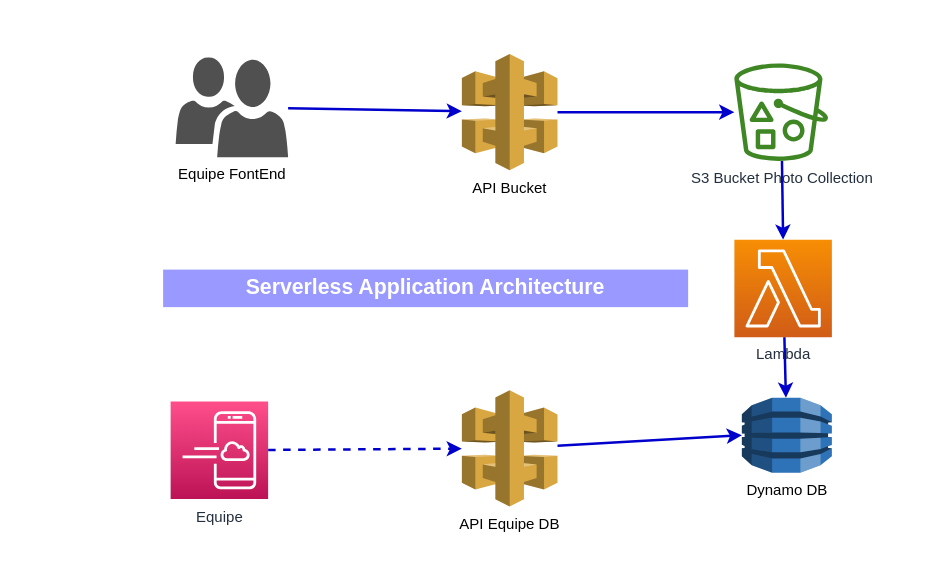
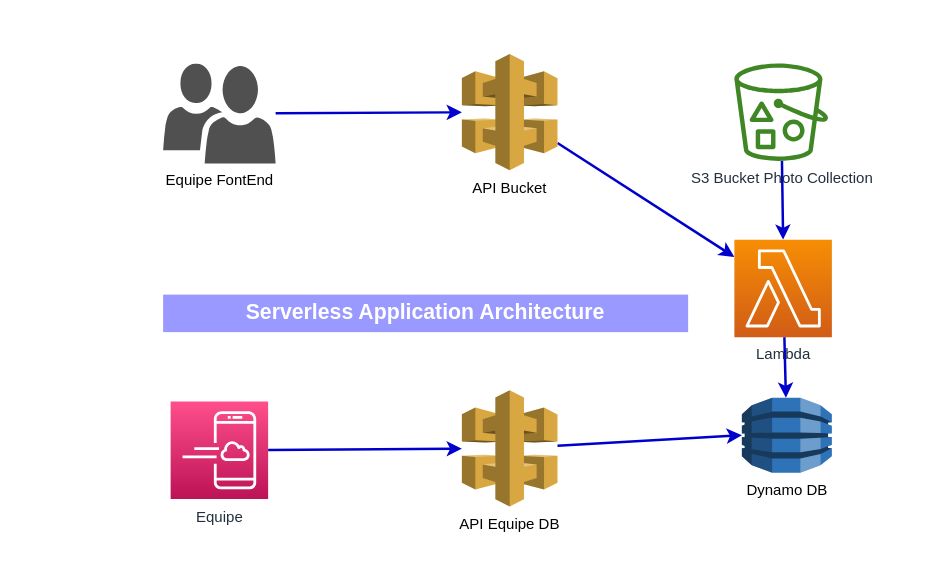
  <mxCell id="0" />
  <mxCell id="1" parent="0" />
  <mxCell id="2" value="" style="rounded=0;whiteSpace=wrap;html=1;strokeColor=#FFFFFF;fillColor=#FFFFFF;" vertex="1" parent="1"><mxGeometry y="20" width="710" height="420" as="geometry" x="20" /></mxCell>
  <mxCell id="3" style="edgeStyle=none;html=1;fontColor=#000000;strokeColor=#0000CC;strokeWidth=2;" edge="1" parent="1" source="4" target="6"><mxGeometry relative="1" as="geometry" /></mxCell>
- <mxCell id="4" value="Equipe FontEnd" style="sketch=0;pointerEvents=1;shadow=0;dashed=0;html=1;strokeColor=none;labelPosition=center;verticalLabelPosition=bottom;verticalAlign=top;align=center;fillColor=#505050;shape=mxgraph.mscae.intune.user_group;fontColor=#000000;" vertex="1" parent="1"><mxGeometry x="140" y="45" width="90" height="80" as="geometry" /></mxCell>
- <mxCell id="5" style="edgeStyle=none;html=1;strokeColor=#0000CC;strokeWidth=2;fontColor=#000000;" edge="1" parent="1" source="6" target="8"><mxGeometry relative="1" as="geometry" /></mxCell>
+ <mxCell id="4" value="Equipe FontEnd" style="sketch=0;pointerEvents=1;shadow=0;dashed=0;html=1;strokeColor=none;labelPosition=center;verticalLabelPosition=bottom;verticalAlign=top;align=center;fillColor=#505050;shape=mxgraph.mscae.intune.user_group;fontColor=#000000;" vertex="1" parent="1"><mxGeometry x="130" y="50" width="90" height="80" as="geometry" /></mxCell>
+ <mxCell id="5" style="edgeStyle=none;html=1;strokeColor=#0000CC;strokeWidth=2;fontColor=#000000;" edge="1" parent="1" source="6" target="10"><mxGeometry relative="1" as="geometry" /></mxCell>
  <mxCell id="6" value="API Bucket" style="outlineConnect=0;dashed=0;verticalLabelPosition=bottom;verticalAlign=top;align=center;html=1;shape=mxgraph.aws3.api_gateway;fillColor=#D9A741;gradientColor=none;strokeColor=#FFFFFF;fontColor=#000000;" vertex="1" parent="1"><mxGeometry x="369" y="42.5" width="76.5" height="93" as="geometry" /></mxCell>
  <mxCell id="7" style="edgeStyle=none;html=1;entryX=0.5;entryY=0;entryDx=0;entryDy=0;entryPerimeter=0;strokeColor=#0000CC;strokeWidth=2;fontColor=#000000;" edge="1" parent="1" source="8" target="10"><mxGeometry relative="1" as="geometry" /></mxCell>
  <mxCell id="8" value="S3 Bucket Photo Collection" style="sketch=0;outlineConnect=0;fontColor=#232F3E;gradientColor=none;fillColor=#3F8624;strokeColor=none;dashed=0;verticalLabelPosition=bottom;verticalAlign=top;align=center;html=1;fontSize=12;fontStyle=0;aspect=fixed;pointerEvents=1;shape=mxgraph.aws4.bucket_with_objects;" vertex="1" parent="1"><mxGeometry x="587" y="50" width="75" height="78" as="geometry" /></mxCell>
  <mxCell id="9" style="edgeStyle=none;html=1;strokeColor=#0000CC;strokeWidth=2;fontColor=#000000;" edge="1" parent="1" source="10" target="11"><mxGeometry relative="1" as="geometry" /></mxCell>
  <mxCell id="10" value="Lambda" style="sketch=0;points=[[0,0,0],[0.25,0,0],[0.5,0,0],[0.75,0,0],[1,0,0],[0,1,0],[0.25,1,0],[0.5,1,0],[0.75,1,0],[1,1,0],[0,0.25,0],[0,0.5,0],[0,0.75,0],[1,0.25,0],[1,0.5,0],[1,0.75,0]];outlineConnect=0;fontColor=#232F3E;gradientColor=#F78E04;gradientDirection=north;fillColor=#D05C17;strokeColor=#ffffff;dashed=0;verticalLabelPosition=bottom;verticalAlign=top;align=center;html=1;fontSize=12;fontStyle=0;aspect=fixed;shape=mxgraph.aws4.resourceIcon;resIcon=mxgraph.aws4.lambda;" vertex="1" parent="1"><mxGeometry x="587" y="191" width="78" height="78" as="geometry" /></mxCell>
  <mxCell id="11" value="Dynamo DB" style="outlineConnect=0;dashed=0;verticalLabelPosition=bottom;verticalAlign=top;align=center;html=1;shape=mxgraph.aws3.dynamo_db;fillColor=#2E73B8;gradientColor=none;strokeColor=#FFFFFF;fontColor=#000000;" vertex="1" parent="1"><mxGeometry x="593" y="317.5" width="72" height="60" as="geometry" /></mxCell>
  <mxCell id="12" style="edgeStyle=none;html=1;entryX=0;entryY=0.5;entryDx=0;entryDy=0;entryPerimeter=0;strokeColor=#0000CC;strokeWidth=2;fontColor=#000000;" edge="1" parent="1" source="13" target="11"><mxGeometry relative="1" as="geometry" /></mxCell>
  <mxCell id="13" value="API Equipe DB" style="outlineConnect=0;dashed=0;verticalLabelPosition=bottom;verticalAlign=top;align=center;html=1;shape=mxgraph.aws3.api_gateway;fillColor=#D9A741;gradientColor=none;strokeColor=#FFFFFF;fontColor=#000000;" vertex="1" parent="1"><mxGeometry x="369" y="311.5" width="76.5" height="93" as="geometry" /></mxCell>
- <mxCell id="14" style="edgeStyle=none;html=1;strokeColor=#0000CC;strokeWidth=2;fontColor=#000000;dashed=1;" edge="1" parent="1" source="15" target="13"><mxGeometry relative="1" as="geometry" /></mxCell>
+ <mxCell id="14" style="edgeStyle=none;html=1;strokeColor=#0000CC;strokeWidth=2;fontColor=#000000;" edge="1" parent="1" source="15" target="13"><mxGeometry relative="1" as="geometry" /></mxCell>
  <mxCell id="15" value="Equipe" style="sketch=0;points=[[0,0,0],[0.25,0,0],[0.5,0,0],[0.75,0,0],[1,0,0],[0,1,0],[0.25,1,0],[0.5,1,0],[0.75,1,0],[1,1,0],[0,0.25,0],[0,0.5,0],[0,0.75,0],[1,0.25,0],[1,0.5,0],[1,0.75,0]];outlineConnect=0;fontColor=#232F3E;gradientColor=#FF4F8B;gradientDirection=north;fillColor=#BC1356;strokeColor=#ffffff;dashed=0;verticalLabelPosition=bottom;verticalAlign=top;align=center;html=1;fontSize=12;fontStyle=0;aspect=fixed;shape=mxgraph.aws4.resourceIcon;resIcon=mxgraph.aws4.mobile_application;" vertex="1" parent="1"><mxGeometry x="136" y="320.5" width="78" height="78" as="geometry" /></mxCell>
- <mxCell id="16" value="Serverless Application Architecture" style="text;html=1;strokeColor=none;fillColor=#9999FF;align=center;verticalAlign=middle;whiteSpace=wrap;rounded=0;fontColor=#ffffff;fontSize=17;fontStyle=1" vertex="1" parent="1"><mxGeometry x="130" y="215" width="420" height="30" as="geometry" /></mxCell>
+ <mxCell id="16" value="Serverless Application Architecture" style="text;html=1;strokeColor=none;fillColor=#9999FF;align=center;verticalAlign=middle;whiteSpace=wrap;rounded=0;fontColor=#ffffff;fontSize=17;fontStyle=1" vertex="1" parent="1"><mxGeometry x="130" y="235" width="420" height="30" as="geometry" /></mxCell>
